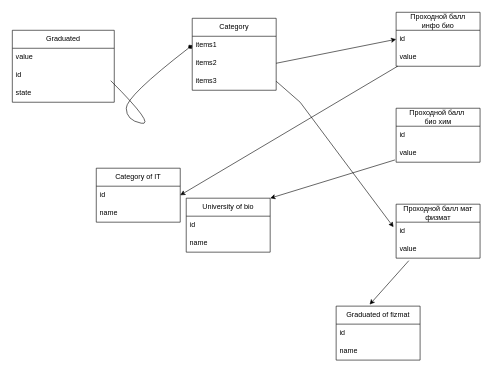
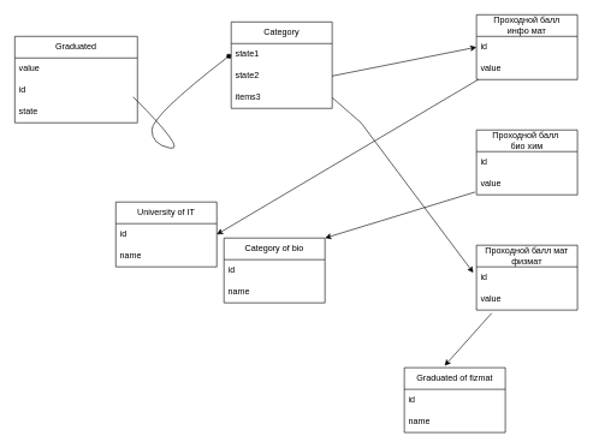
  <mxCell id="0" />
  <mxCell id="1" parent="0" />
  <mxCell id="2" value="&lt;font style=&quot;vertical-align: inherit;&quot;&gt;&lt;font style=&quot;vertical-align: inherit;&quot;&gt;&lt;font style=&quot;vertical-align: inherit;&quot;&gt;&lt;font style=&quot;vertical-align: inherit;&quot;&gt;&lt;font style=&quot;vertical-align: inherit;&quot;&gt;&lt;font style=&quot;vertical-align: inherit;&quot;&gt;Graduated&lt;/font&gt;&lt;/font&gt;&lt;/font&gt;&lt;/font&gt;&lt;/font&gt;&lt;/font&gt;" style="swimlane;fontStyle=0;childLayout=stackLayout;horizontal=1;startSize=30;horizontalStack=0;resizeParent=1;resizeParentMax=0;resizeLast=0;collapsible=1;marginBottom=0;whiteSpace=wrap;html=1;swimlaneLine=1;rounded=0;shadow=0;glass=0;" parent="1" vertex="1"><mxGeometry x="20" y="50" width="170" height="120" as="geometry" /></mxCell>
  <mxCell id="3" value="value" style="text;strokeColor=none;fillColor=none;align=left;verticalAlign=middle;spacingLeft=4;spacingRight=4;overflow=hidden;points=[[0,0.5],[1,0.5]];portConstraint=eastwest;rotatable=0;whiteSpace=wrap;html=1;" parent="2" vertex="1"><mxGeometry y="30" width="170" height="30" as="geometry" /></mxCell>
  <mxCell id="4" value="&lt;font style=&quot;vertical-align: inherit;&quot;&gt;&lt;font style=&quot;vertical-align: inherit;&quot;&gt;&lt;font style=&quot;vertical-align: inherit;&quot;&gt;&lt;font style=&quot;vertical-align: inherit;&quot;&gt;id&lt;br&gt;&lt;/font&gt;&lt;/font&gt;&lt;/font&gt;&lt;/font&gt;" style="text;strokeColor=none;fillColor=none;align=left;verticalAlign=middle;spacingLeft=4;spacingRight=4;overflow=hidden;points=[[0,0.5],[1,0.5]];portConstraint=eastwest;rotatable=0;whiteSpace=wrap;html=1;" parent="2" vertex="1"><mxGeometry y="60" width="170" height="30" as="geometry" /></mxCell>
  <mxCell id="5" value="state" style="text;strokeColor=none;fillColor=none;align=left;verticalAlign=middle;spacingLeft=4;spacingRight=4;overflow=hidden;points=[[0,0.5],[1,0.5]];portConstraint=eastwest;rotatable=0;whiteSpace=wrap;html=1;" parent="2" vertex="1"><mxGeometry y="90" width="170" height="30" as="geometry" /></mxCell>
- <mxCell id="6" value="&lt;font style=&quot;vertical-align: inherit;&quot;&gt;&lt;font style=&quot;vertical-align: inherit;&quot;&gt;&lt;font style=&quot;vertical-align: inherit;&quot;&gt;&lt;font style=&quot;vertical-align: inherit;&quot;&gt;Проходной балл &lt;br&gt;инфо био&lt;/font&gt;&lt;/font&gt;&lt;/font&gt;&lt;/font&gt;" style="swimlane;fontStyle=0;childLayout=stackLayout;horizontal=1;startSize=30;horizontalStack=0;resizeParent=1;resizeParentMax=0;resizeLast=0;collapsible=1;marginBottom=0;whiteSpace=wrap;html=1;" parent="1" vertex="1"><mxGeometry x="660" y="20" width="140" height="90" as="geometry" /></mxCell>
+ <mxCell id="6" value="&lt;font style=&quot;vertical-align: inherit;&quot;&gt;&lt;font style=&quot;vertical-align: inherit;&quot;&gt;&lt;font style=&quot;vertical-align: inherit;&quot;&gt;&lt;font style=&quot;vertical-align: inherit;&quot;&gt;Проходной балл &lt;br&gt;инфо мат&lt;/font&gt;&lt;/font&gt;&lt;/font&gt;&lt;/font&gt;" style="swimlane;fontStyle=0;childLayout=stackLayout;horizontal=1;startSize=30;horizontalStack=0;resizeParent=1;resizeParentMax=0;resizeLast=0;collapsible=1;marginBottom=0;whiteSpace=wrap;html=1;" parent="1" vertex="1"><mxGeometry x="660" y="20" width="140" height="90" as="geometry" /></mxCell>
  <mxCell id="7" value="&lt;font style=&quot;vertical-align: inherit;&quot;&gt;&lt;font style=&quot;vertical-align: inherit;&quot;&gt;id&lt;/font&gt;&lt;/font&gt;" style="text;strokeColor=none;fillColor=none;align=left;verticalAlign=middle;spacingLeft=4;spacingRight=4;overflow=hidden;points=[[0,0.5],[1,0.5]];portConstraint=eastwest;rotatable=0;whiteSpace=wrap;html=1;" parent="6" vertex="1"><mxGeometry y="30" width="140" height="30" as="geometry" /></mxCell>
  <mxCell id="8" value="value" style="text;strokeColor=none;fillColor=none;align=left;verticalAlign=middle;spacingLeft=4;spacingRight=4;overflow=hidden;points=[[0,0.5],[1,0.5]];portConstraint=eastwest;rotatable=0;whiteSpace=wrap;html=1;" parent="6" vertex="1"><mxGeometry y="60" width="140" height="30" as="geometry" /></mxCell>
  <mxCell id="9" value="Category" style="swimlane;fontStyle=0;childLayout=stackLayout;horizontal=1;startSize=30;horizontalStack=0;resizeParent=1;resizeParentMax=0;resizeLast=0;collapsible=1;marginBottom=0;whiteSpace=wrap;html=1;" parent="1" vertex="1"><mxGeometry x="320" y="30" width="140" height="120" as="geometry" /></mxCell>
- <mxCell id="10" value="items1" style="text;strokeColor=none;fillColor=none;align=left;verticalAlign=middle;spacingLeft=4;spacingRight=4;overflow=hidden;points=[[0,0.5],[1,0.5]];portConstraint=eastwest;rotatable=0;whiteSpace=wrap;html=1;" parent="9" vertex="1"><mxGeometry y="30" width="140" height="30" as="geometry" /></mxCell>
- <mxCell id="11" value="items2" style="text;strokeColor=none;fillColor=none;align=left;verticalAlign=middle;spacingLeft=4;spacingRight=4;overflow=hidden;points=[[0,0.5],[1,0.5]];portConstraint=eastwest;rotatable=0;whiteSpace=wrap;html=1;" parent="9" vertex="1"><mxGeometry y="60" width="140" height="30" as="geometry" /></mxCell>
+ <mxCell id="10" value="state1" style="text;strokeColor=none;fillColor=none;align=left;verticalAlign=middle;spacingLeft=4;spacingRight=4;overflow=hidden;points=[[0,0.5],[1,0.5]];portConstraint=eastwest;rotatable=0;whiteSpace=wrap;html=1;" parent="9" vertex="1"><mxGeometry y="30" width="140" height="30" as="geometry" /></mxCell>
+ <mxCell id="11" value="state2" style="text;strokeColor=none;fillColor=none;align=left;verticalAlign=middle;spacingLeft=4;spacingRight=4;overflow=hidden;points=[[0,0.5],[1,0.5]];portConstraint=eastwest;rotatable=0;whiteSpace=wrap;html=1;" parent="9" vertex="1"><mxGeometry y="60" width="140" height="30" as="geometry" /></mxCell>
  <mxCell id="12" value="items3" style="text;strokeColor=none;fillColor=none;align=left;verticalAlign=middle;spacingLeft=4;spacingRight=4;overflow=hidden;points=[[0,0.5],[1,0.5]];portConstraint=eastwest;rotatable=0;whiteSpace=wrap;html=1;" parent="9" vertex="1"><mxGeometry y="90" width="140" height="30" as="geometry" /></mxCell>
  <mxCell id="13" value="Проходной балл&amp;nbsp;&lt;br&gt;био хим" style="swimlane;fontStyle=0;childLayout=stackLayout;horizontal=1;startSize=30;horizontalStack=0;resizeParent=1;resizeParentMax=0;resizeLast=0;collapsible=1;marginBottom=0;whiteSpace=wrap;html=1;" parent="1" vertex="1"><mxGeometry x="660" y="180" width="140" height="90" as="geometry" /></mxCell>
  <mxCell id="14" value="id" style="text;strokeColor=none;fillColor=none;align=left;verticalAlign=middle;spacingLeft=4;spacingRight=4;overflow=hidden;points=[[0,0.5],[1,0.5]];portConstraint=eastwest;rotatable=0;whiteSpace=wrap;html=1;" parent="13" vertex="1"><mxGeometry y="30" width="140" height="30" as="geometry" /></mxCell>
  <mxCell id="15" value="value" style="text;strokeColor=none;fillColor=none;align=left;verticalAlign=middle;spacingLeft=4;spacingRight=4;overflow=hidden;points=[[0,0.5],[1,0.5]];portConstraint=eastwest;rotatable=0;whiteSpace=wrap;html=1;" parent="13" vertex="1"><mxGeometry y="60" width="140" height="30" as="geometry" /></mxCell>
  <mxCell id="16" value="Проходной балл мат физмат" style="swimlane;fontStyle=0;childLayout=stackLayout;horizontal=1;startSize=30;horizontalStack=0;resizeParent=1;resizeParentMax=0;resizeLast=0;collapsible=1;marginBottom=0;whiteSpace=wrap;html=1;" parent="1" vertex="1"><mxGeometry x="660" y="340" width="140" height="90" as="geometry" /></mxCell>
  <mxCell id="17" value="id" style="text;strokeColor=none;fillColor=none;align=left;verticalAlign=middle;spacingLeft=4;spacingRight=4;overflow=hidden;points=[[0,0.5],[1,0.5]];portConstraint=eastwest;rotatable=0;whiteSpace=wrap;html=1;" parent="16" vertex="1"><mxGeometry y="30" width="140" height="30" as="geometry" /></mxCell>
  <mxCell id="18" value="value" style="text;strokeColor=none;fillColor=none;align=left;verticalAlign=middle;spacingLeft=4;spacingRight=4;overflow=hidden;points=[[0,0.5],[1,0.5]];portConstraint=eastwest;rotatable=0;whiteSpace=wrap;html=1;" parent="16" vertex="1"><mxGeometry y="60" width="140" height="30" as="geometry" /></mxCell>
  <mxCell id="19" value="" style="curved=1;endArrow=diamond;html=1;rounded=0;entryX=0;entryY=0.5;entryDx=0;entryDy=0;exitX=0.965;exitY=-0.2;exitDx=0;exitDy=0;exitPerimeter=0;" parent="1" target="10" edge="1" source="5"><mxGeometry width="50" height="50" relative="1" as="geometry"><mxPoint x="210" y="210" as="sourcePoint" /><mxPoint x="260" y="160" as="targetPoint" /><Array as="points"><mxPoint x="260" y="210" /><mxPoint x="210" y="200" /><mxPoint x="210" y="160" /></Array></mxGeometry></mxCell>
  <mxCell id="20" value="" style="endArrow=classic;html=1;rounded=0;entryX=-0.031;entryY=0.273;entryDx=0;entryDy=0;entryPerimeter=0;exitX=1;exitY=0.5;exitDx=0;exitDy=0;" parent="1" source="12" target="17" edge="1"><mxGeometry width="50" height="50" relative="1" as="geometry"><mxPoint x="500" y="240" as="sourcePoint" /><mxPoint x="550" y="190" as="targetPoint" /><Array as="points"><mxPoint x="500" y="170" /></Array></mxGeometry></mxCell>
  <mxCell id="21" value="" style="endArrow=classic;html=1;rounded=0;entryX=0;entryY=0.5;entryDx=0;entryDy=0;exitX=1;exitY=0.5;exitDx=0;exitDy=0;" parent="1" target="7" edge="1" source="11"><mxGeometry width="50" height="50" relative="1" as="geometry"><mxPoint x="500" y="150" as="sourcePoint" /><mxPoint x="550" y="100" as="targetPoint" /></mxGeometry></mxCell>
- <mxCell id="22" value="Category of IT" style="swimlane;fontStyle=0;childLayout=stackLayout;horizontal=1;startSize=30;horizontalStack=0;resizeParent=1;resizeParentMax=0;resizeLast=0;collapsible=1;marginBottom=0;whiteSpace=wrap;html=1;" parent="1" vertex="1"><mxGeometry x="160" y="280" width="140" height="90" as="geometry" /></mxCell>
+ <mxCell id="22" value="University of IT" style="swimlane;fontStyle=0;childLayout=stackLayout;horizontal=1;startSize=30;horizontalStack=0;resizeParent=1;resizeParentMax=0;resizeLast=0;collapsible=1;marginBottom=0;whiteSpace=wrap;html=1;" parent="1" vertex="1"><mxGeometry x="160" y="280" width="140" height="90" as="geometry" /></mxCell>
  <mxCell id="23" value="id" style="text;strokeColor=none;fillColor=none;align=left;verticalAlign=middle;spacingLeft=4;spacingRight=4;overflow=hidden;points=[[0,0.5],[1,0.5]];portConstraint=eastwest;rotatable=0;whiteSpace=wrap;html=1;" parent="22" vertex="1"><mxGeometry y="30" width="140" height="30" as="geometry" /></mxCell>
  <mxCell id="24" value="name" style="text;strokeColor=none;fillColor=none;align=left;verticalAlign=middle;spacingLeft=4;spacingRight=4;overflow=hidden;points=[[0,0.5],[1,0.5]];portConstraint=eastwest;rotatable=0;whiteSpace=wrap;html=1;" parent="22" vertex="1"><mxGeometry y="60" width="140" height="30" as="geometry" /></mxCell>
  <mxCell id="25" value="" style="endArrow=classic;html=1;rounded=0;entryX=1;entryY=0.5;entryDx=0;entryDy=0;exitX=0.02;exitY=0.993;exitDx=0;exitDy=0;exitPerimeter=0;" parent="1" source="8" target="23" edge="1"><mxGeometry width="50" height="50" relative="1" as="geometry"><mxPoint x="610" y="170" as="sourcePoint" /><mxPoint x="660" y="120" as="targetPoint" /></mxGeometry></mxCell>
- <mxCell id="26" value="University of bio" style="swimlane;fontStyle=0;childLayout=stackLayout;horizontal=1;startSize=30;horizontalStack=0;resizeParent=1;resizeParentMax=0;resizeLast=0;collapsible=1;marginBottom=0;whiteSpace=wrap;html=1;" parent="1" vertex="1"><mxGeometry x="310" y="330" width="140" height="90" as="geometry" /></mxCell>
+ <mxCell id="26" value="Category of bio" style="swimlane;fontStyle=0;childLayout=stackLayout;horizontal=1;startSize=30;horizontalStack=0;resizeParent=1;resizeParentMax=0;resizeLast=0;collapsible=1;marginBottom=0;whiteSpace=wrap;html=1;" parent="1" vertex="1"><mxGeometry x="310" y="330" width="140" height="90" as="geometry" /></mxCell>
  <mxCell id="27" value="id" style="text;strokeColor=none;fillColor=none;align=left;verticalAlign=middle;spacingLeft=4;spacingRight=4;overflow=hidden;points=[[0,0.5],[1,0.5]];portConstraint=eastwest;rotatable=0;whiteSpace=wrap;html=1;" parent="26" vertex="1"><mxGeometry y="30" width="140" height="30" as="geometry" /></mxCell>
  <mxCell id="28" value="name" style="text;strokeColor=none;fillColor=none;align=left;verticalAlign=middle;spacingLeft=4;spacingRight=4;overflow=hidden;points=[[0,0.5],[1,0.5]];portConstraint=eastwest;rotatable=0;whiteSpace=wrap;html=1;" parent="26" vertex="1"><mxGeometry y="60" width="140" height="30" as="geometry" /></mxCell>
  <mxCell id="29" value="" style="endArrow=classic;html=1;rounded=0;entryX=1;entryY=0;entryDx=0;entryDy=0;exitX=-0.014;exitY=-0.127;exitDx=0;exitDy=0;exitPerimeter=0;" parent="1" target="26" edge="1"><mxGeometry width="50" height="50" relative="1" as="geometry"><mxPoint x="658.04" y="266.19" as="sourcePoint" /><mxPoint x="660" y="260" as="targetPoint" /></mxGeometry></mxCell>
  <mxCell id="30" value="Graduated of fizmat" style="swimlane;fontStyle=0;childLayout=stackLayout;horizontal=1;startSize=30;horizontalStack=0;resizeParent=1;resizeParentMax=0;resizeLast=0;collapsible=1;marginBottom=0;whiteSpace=wrap;html=1;" parent="1" vertex="1"><mxGeometry x="560" y="510" width="140" height="90" as="geometry" /></mxCell>
  <mxCell id="31" value="id" style="text;strokeColor=none;fillColor=none;align=left;verticalAlign=middle;spacingLeft=4;spacingRight=4;overflow=hidden;points=[[0,0.5],[1,0.5]];portConstraint=eastwest;rotatable=0;whiteSpace=wrap;html=1;" parent="30" vertex="1"><mxGeometry y="30" width="140" height="30" as="geometry" /></mxCell>
  <mxCell id="32" value="name" style="text;strokeColor=none;fillColor=none;align=left;verticalAlign=middle;spacingLeft=4;spacingRight=4;overflow=hidden;points=[[0,0.5],[1,0.5]];portConstraint=eastwest;rotatable=0;whiteSpace=wrap;html=1;" parent="30" vertex="1"><mxGeometry y="60" width="140" height="30" as="geometry" /></mxCell>
  <mxCell id="33" value="" style="endArrow=classic;html=1;rounded=0;entryX=0.399;entryY=-0.029;entryDx=0;entryDy=0;entryPerimeter=0;exitX=0.151;exitY=1.14;exitDx=0;exitDy=0;exitPerimeter=0;" parent="1" source="18" target="30" edge="1"><mxGeometry width="50" height="50" relative="1" as="geometry"><mxPoint x="330" y="350" as="sourcePoint" /><mxPoint x="380" y="300" as="targetPoint" /><Array as="points" /></mxGeometry></mxCell>
